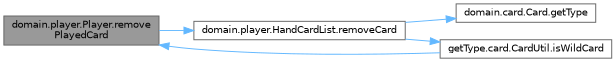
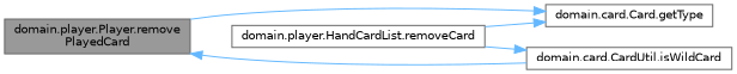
  digraph {
    rankdir=LR
    node [color=grey40 fillcolor=white fontname=Helvetica fontsize=10 shape=box style=filled]
    edge [color=steelblue1 fontname=Helvetica fontsize=10 labelfontname=Helvetica labelfontsize=10 style=solid]
    n1 [color=gray40 fillcolor=grey60 fontcolor=black height=0.2 label="domain.player.Player.remove\lPlayedCard" width=0.4]
    n2 [height=0.2 label="domain.player.HandCardList.removeCard" width=0.4]
    n3 [height=0.2 label="domain.card.Card.getType" width=0.4]
-   n4 [height=0.2 label="getType.card.CardUtil.isWildCard" width=0.4]
-   n1 -> n2
+   n4 [height=0.2 label="domain.card.CardUtil.isWildCard" width=0.4]
+   n1 -> n3
    n2 -> n3
    n2 -> n4
    n4 -> n1
  }
